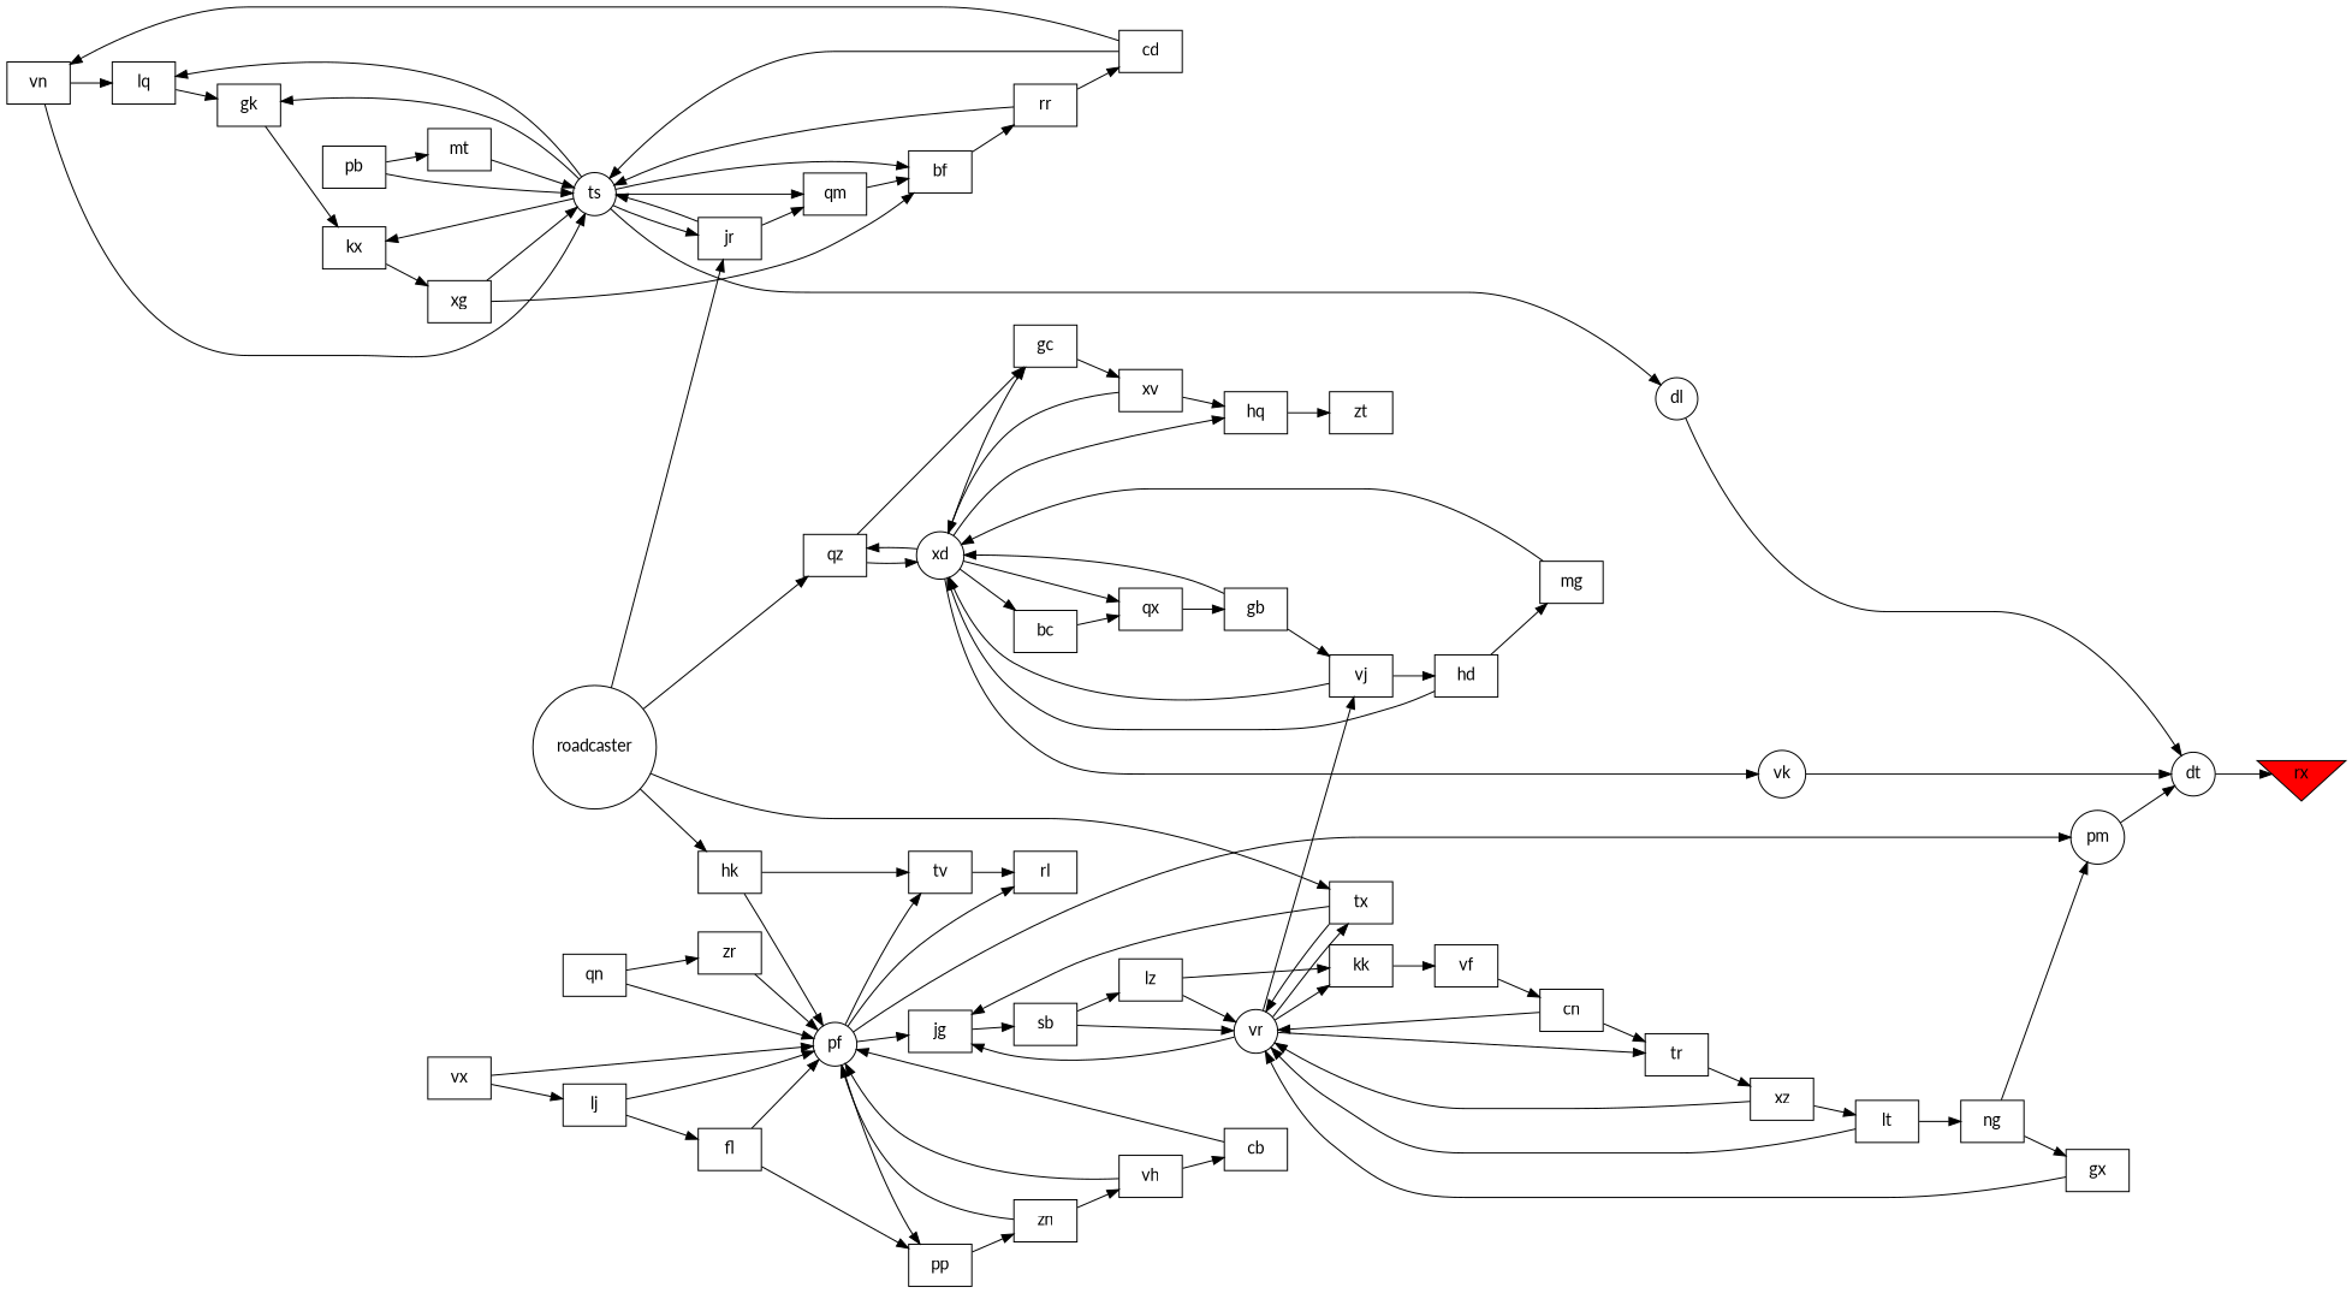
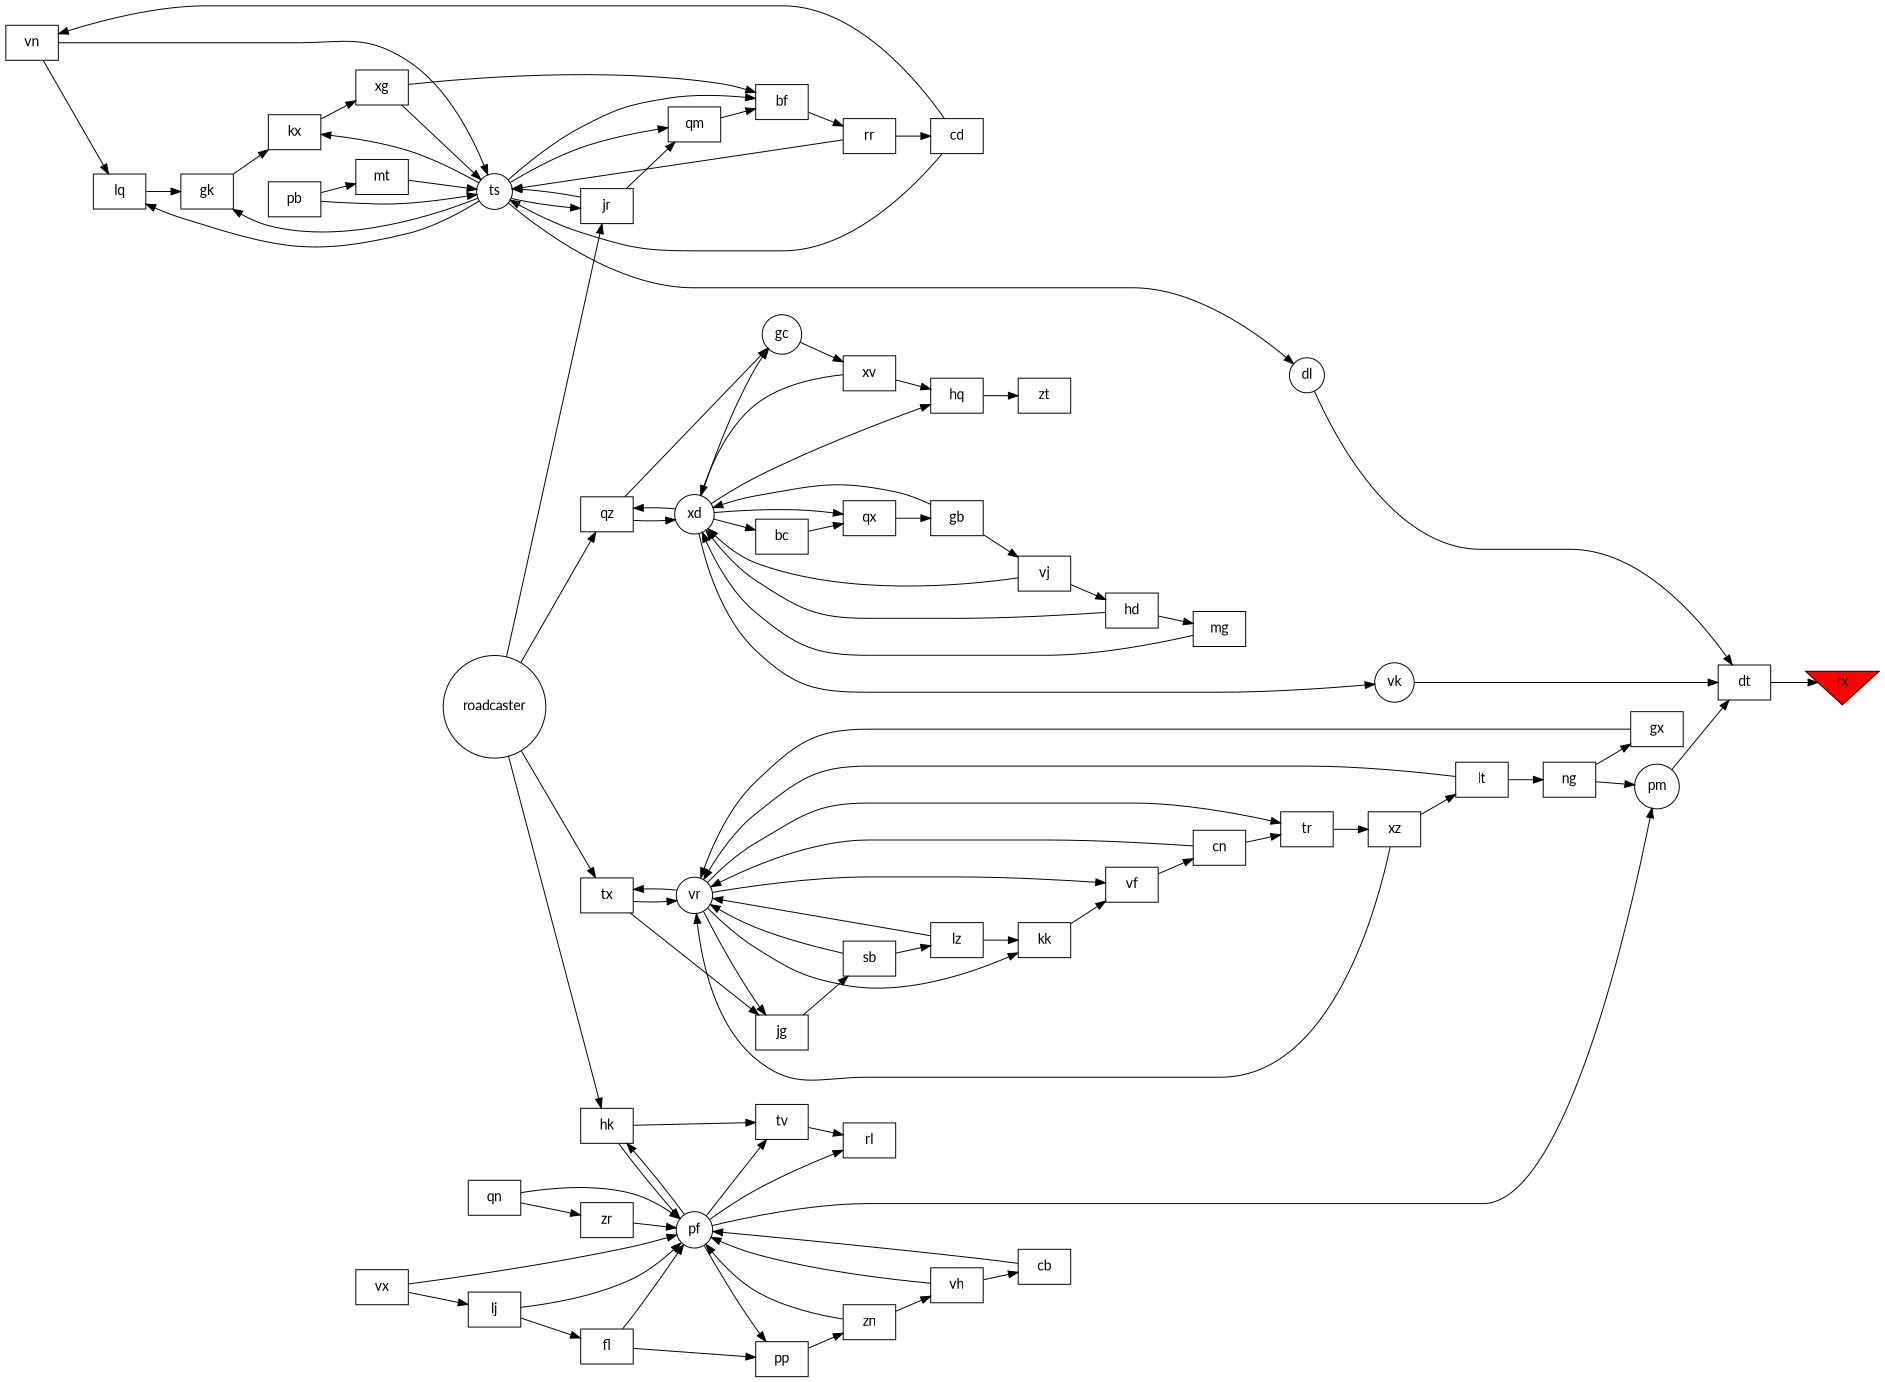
  digraph {
    fontname=Lato
    rankdir=LR
    node [fontname=Lato shape=rectangle]
    edge [fontname=Lato]
    vn
    lq
    ts [shape=circle]
    gk
    qm
    bf
    kx
    jr
    dl [shape=circle]
-   dt [shape=circle]
+   dt [shape=box]
    rx [fillcolor=red shape=invtriangle style=filled]
    xg
    pb
    mt
    xd [shape=circle]
    qx
    bc
-   gc
+   gc [shape=circle]
    hq
    vk [shape=circle]
    qz
    gb
    xv
    zt
    pm [shape=circle]
    vj
    hd
    pf [shape=circle]
    qn
    zr
    rr
    zn
    vh
    cb
    rl
    hk
    tv
    pp
    vr [shape=circle]
    lz
    kk
    tx
    jg
    vf
    tr
    cd
    gx
    vx
    lj
    lt
    ng
    mg
    sb
    cn
    xz
    roadcaster [shape=circle]
    fl
    vn -> lq
    vn -> ts
    lq -> gk
    ts -> lq
    ts -> gk
    ts -> qm
    ts -> bf
    ts -> kx
    ts -> jr
    ts -> dl
    gk -> kx
    qm -> bf
    bf -> rr
    kx -> xg
    jr -> ts
    jr -> qm
    dl -> dt
    dt -> rx
    xg -> ts
    xg -> bf
    pb -> ts
    pb -> mt
    mt -> ts
    xd -> qx
    xd -> bc
    xd -> gc
    xd -> hq
    xd -> vk
    xd -> qz
    qx -> gb
    bc -> qx
    gc -> xv
    hq -> zt
    vk -> dt
    qz -> xd
    qz -> gc
    gb -> xd
    gb -> vj
    xv -> xd
    xv -> hq
    pm -> dt
    vj -> xd
    vj -> hd
    hd -> xd
    hd -> mg
    pf -> pm
    pf -> rl
-   pf -> jg
+   pf -> hk
    pf -> tv
    pf -> pp
    qn -> pf
    qn -> zr
    zr -> pf
    rr -> ts
    rr -> cd
    zn -> pf
    zn -> vh
    vh -> pf
    vh -> cb
    cb -> pf
    hk -> pf
    hk -> tv
    tv -> rl
    pp -> zn
    vr -> kk
    vr -> tx
    vr -> jg
-   vr -> vj
+   vr -> vf
    vr -> tr
    lz -> vr
    lz -> kk
    kk -> vf
    tx -> vr
    tx -> jg
    jg -> sb
    vf -> cn
    tr -> xz
    cd -> vn
    cd -> ts
    gx -> vr
    vx -> pf
    vx -> lj
    lj -> pf
    lj -> fl
    lt -> vr
    lt -> ng
    ng -> pm
    ng -> gx
    mg -> xd
    sb -> vr
    sb -> lz
    cn -> vr
    cn -> tr
    xz -> vr
    xz -> lt
    roadcaster -> jr
    roadcaster -> qz
    roadcaster -> hk
    roadcaster -> tx
    fl -> pf
    fl -> pp
  }
